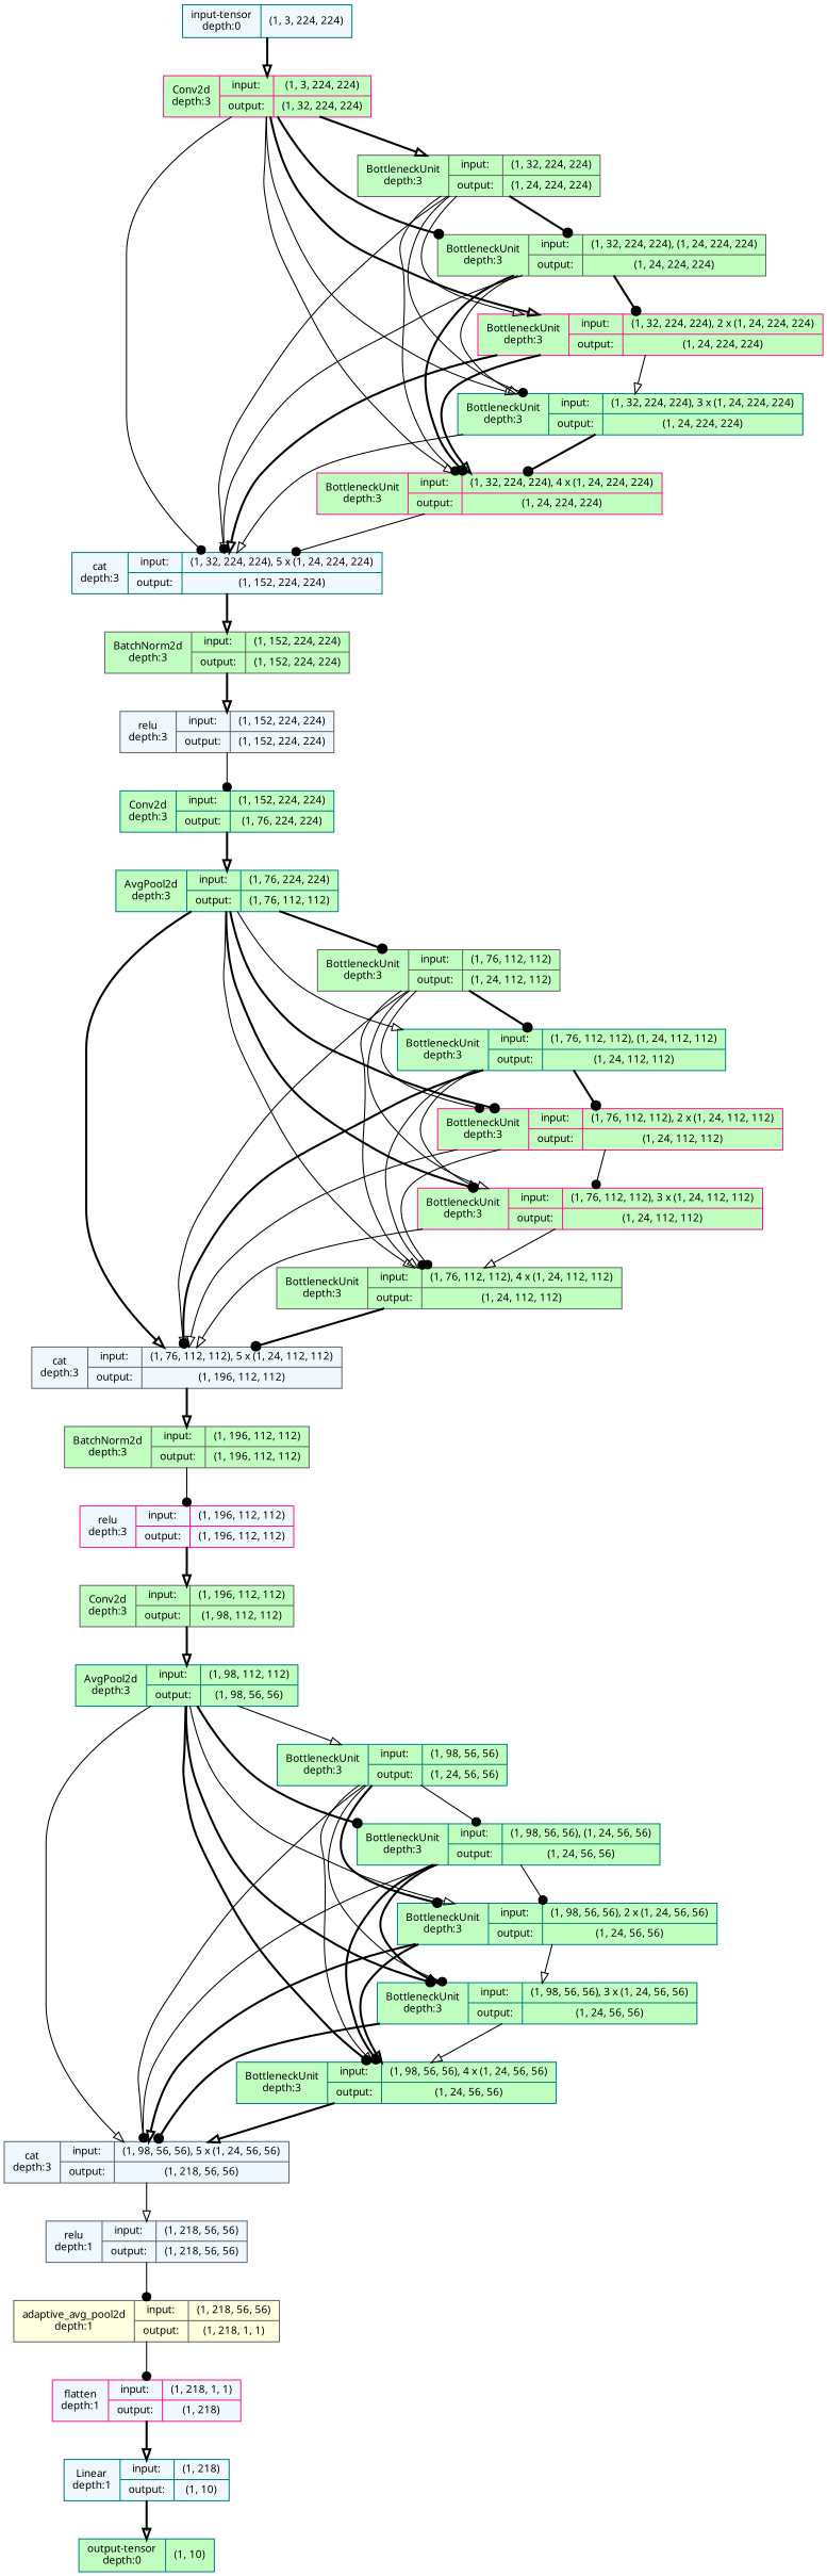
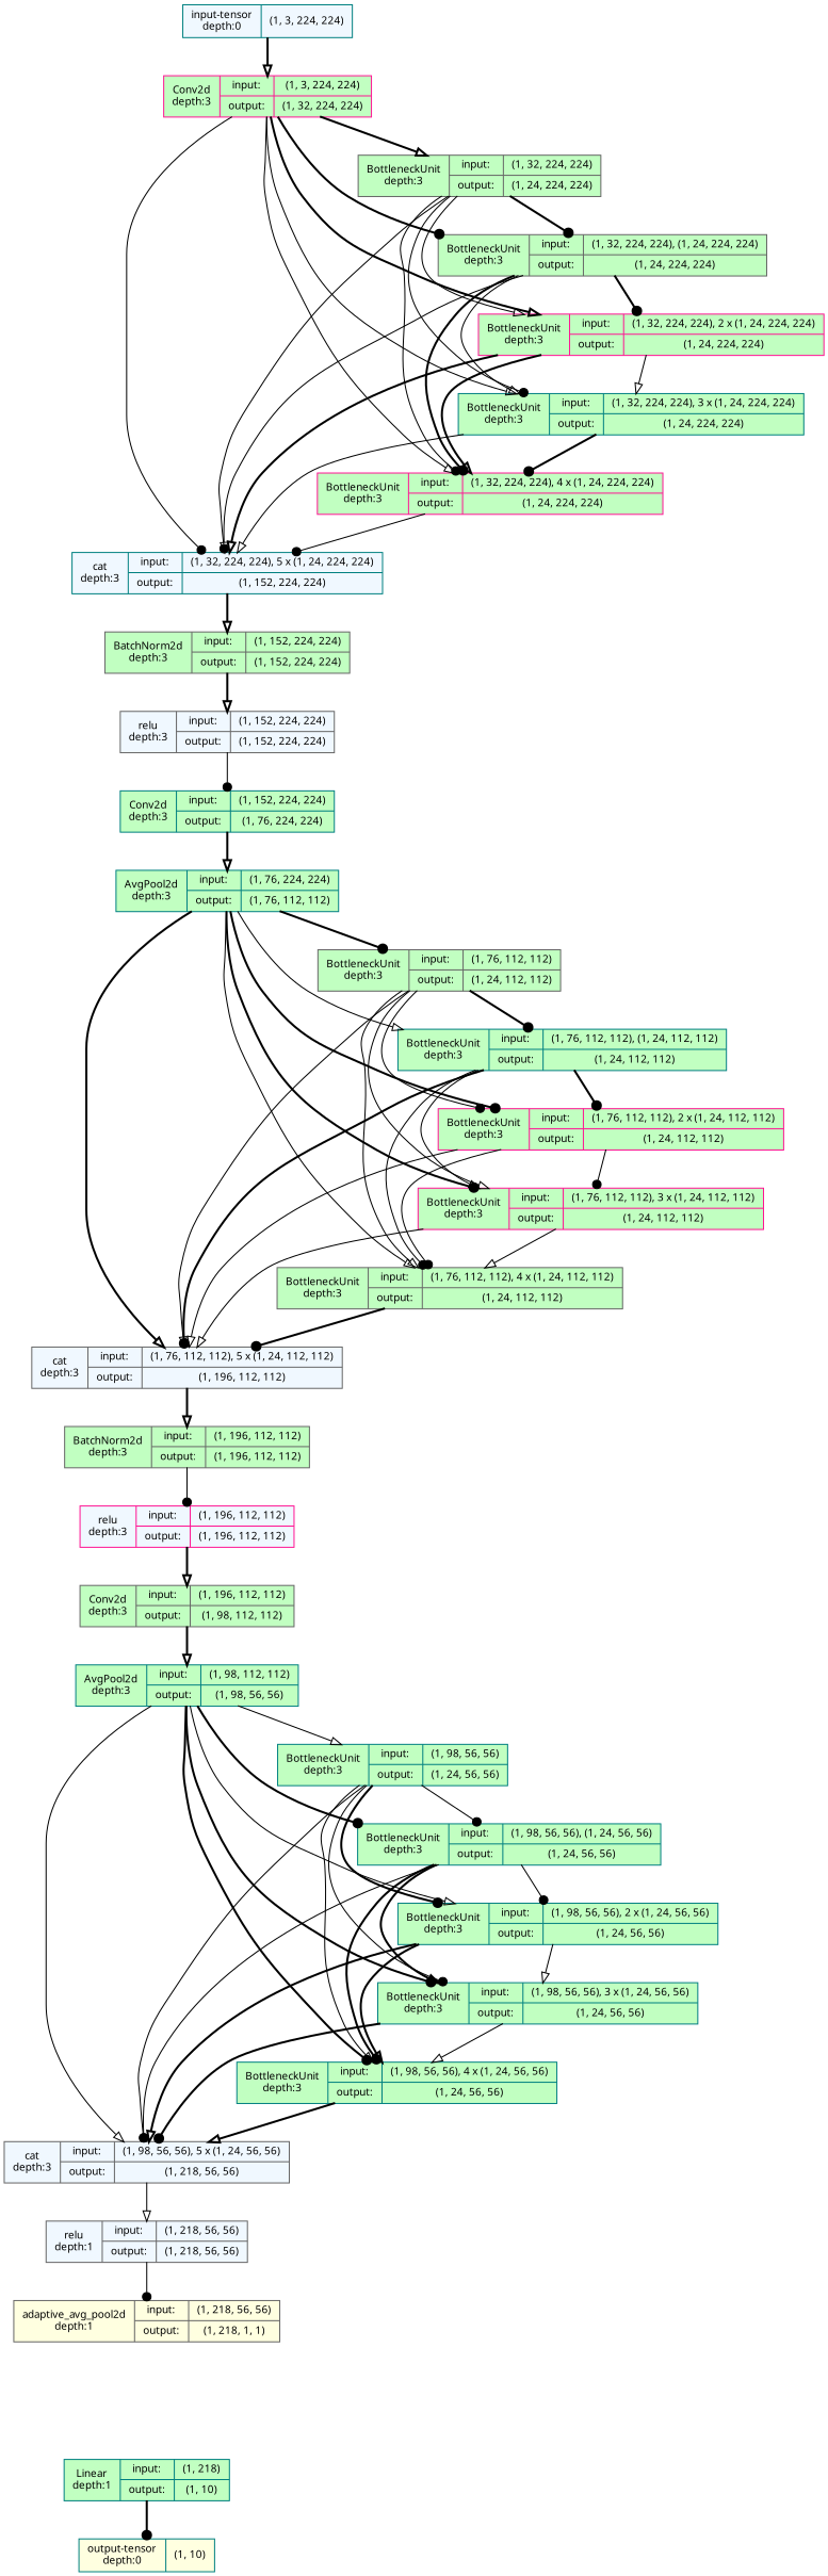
  strict digraph {
    ordering=in
    node [align=left color=teal fillcolor=darkseagreen1 fontname="Linux libertine" fontsize=10 ranksep=0.1 shape=record style=filled]
    edge [arrowhead=onormal fontsize=10 style=solid]
    n1 [fillcolor=aliceblue height=0.2 label="input-tensor&#92;ndepth:0|(1, 3, 224, 224)"]
    n2 [color=deeppink height=0.2 label="Conv2d&#92;ndepth:3|{input:|output:}|{(1, 3, 224, 224)|(1, 32, 224, 224)}"]
    n3 [color=gray40 height=0.2 label="BottleneckUnit&#92;ndepth:3|{input:|output:}|{(1, 32, 224, 224)|(1, 24, 224, 224)}"]
    n4 [color=gray40 height=0.2 label="BottleneckUnit&#92;ndepth:3|{input:|output:}|{(1, 32, 224, 224), (1, 24, 224, 224)|(1, 24, 224, 224)}"]
    n5 [color=deeppink height=0.2 label="BottleneckUnit&#92;ndepth:3|{input:|output:}|{(1, 32, 224, 224), 2 x (1, 24, 224, 224)|(1, 24, 224, 224)}"]
    n6 [height=0.2 label="BottleneckUnit&#92;ndepth:3|{input:|output:}|{(1, 32, 224, 224), 3 x (1, 24, 224, 224)|(1, 24, 224, 224)}"]
    n7 [color=deeppink height=0.2 label="BottleneckUnit&#92;ndepth:3|{input:|output:}|{(1, 32, 224, 224), 4 x (1, 24, 224, 224)|(1, 24, 224, 224)}"]
    n8 [fillcolor=aliceblue height=0.2 label="cat&#92;ndepth:3|{input:|output:}|{(1, 32, 224, 224), 5 x (1, 24, 224, 224)|(1, 152, 224, 224)}"]
    n9 [color=gray40 height=0.2 label="BatchNorm2d&#92;ndepth:3|{input:|output:}|{(1, 152, 224, 224)|(1, 152, 224, 224)}"]
    n10 [color=gray40 fillcolor=aliceblue height=0.2 label="relu&#92;ndepth:3|{input:|output:}|{(1, 152, 224, 224)|(1, 152, 224, 224)}"]
    n11 [height=0.2 label="Conv2d&#92;ndepth:3|{input:|output:}|{(1, 152, 224, 224)|(1, 76, 224, 224)}"]
    n12 [height=0.2 label="AvgPool2d&#92;ndepth:3|{input:|output:}|{(1, 76, 224, 224)|(1, 76, 112, 112)}"]
    n13 [color=gray40 height=0.2 label="BottleneckUnit&#92;ndepth:3|{input:|output:}|{(1, 76, 112, 112)|(1, 24, 112, 112)}"]
    n14 [height=0.2 label="BottleneckUnit&#92;ndepth:3|{input:|output:}|{(1, 76, 112, 112), (1, 24, 112, 112)|(1, 24, 112, 112)}"]
    n15 [color=deeppink height=0.2 label="BottleneckUnit&#92;ndepth:3|{input:|output:}|{(1, 76, 112, 112), 2 x (1, 24, 112, 112)|(1, 24, 112, 112)}"]
    n16 [color=deeppink height=0.2 label="BottleneckUnit&#92;ndepth:3|{input:|output:}|{(1, 76, 112, 112), 3 x (1, 24, 112, 112)|(1, 24, 112, 112)}"]
    n17 [color=gray40 height=0.2 label="BottleneckUnit&#92;ndepth:3|{input:|output:}|{(1, 76, 112, 112), 4 x (1, 24, 112, 112)|(1, 24, 112, 112)}"]
    n18 [color=gray40 fillcolor=aliceblue height=0.2 label="cat&#92;ndepth:3|{input:|output:}|{(1, 76, 112, 112), 5 x (1, 24, 112, 112)|(1, 196, 112, 112)}"]
    n19 [color=gray40 height=0.2 label="BatchNorm2d&#92;ndepth:3|{input:|output:}|{(1, 196, 112, 112)|(1, 196, 112, 112)}"]
    n20 [color=deeppink fillcolor=aliceblue height=0.2 label="relu&#92;ndepth:3|{input:|output:}|{(1, 196, 112, 112)|(1, 196, 112, 112)}"]
    n21 [color=gray40 height=0.2 label="Conv2d&#92;ndepth:3|{input:|output:}|{(1, 196, 112, 112)|(1, 98, 112, 112)}"]
    n22 [height=0.2 label="AvgPool2d&#92;ndepth:3|{input:|output:}|{(1, 98, 112, 112)|(1, 98, 56, 56)}"]
    n23 [height=0.2 label="BottleneckUnit&#92;ndepth:3|{input:|output:}|{(1, 98, 56, 56)|(1, 24, 56, 56)}"]
    n24 [height=0.2 label="BottleneckUnit&#92;ndepth:3|{input:|output:}|{(1, 98, 56, 56), (1, 24, 56, 56)|(1, 24, 56, 56)}"]
    n25 [height=0.2 label="BottleneckUnit&#92;ndepth:3|{input:|output:}|{(1, 98, 56, 56), 2 x (1, 24, 56, 56)|(1, 24, 56, 56)}"]
    n26 [height=0.2 label="BottleneckUnit&#92;ndepth:3|{input:|output:}|{(1, 98, 56, 56), 3 x (1, 24, 56, 56)|(1, 24, 56, 56)}"]
    n27 [height=0.2 label="BottleneckUnit&#92;ndepth:3|{input:|output:}|{(1, 98, 56, 56), 4 x (1, 24, 56, 56)|(1, 24, 56, 56)}"]
    n28 [color=gray40 fillcolor=aliceblue height=0.2 label="cat&#92;ndepth:3|{input:|output:}|{(1, 98, 56, 56), 5 x (1, 24, 56, 56)|(1, 218, 56, 56)}"]
    n29 [color=gray40 fillcolor=aliceblue height=0.2 label="relu&#92;ndepth:1|{input:|output:}|{(1, 218, 56, 56)|(1, 218, 56, 56)}"]
    n30 [color=gray40 fillcolor=lightyellow height=0.2 label="adaptive_avg_pool2d&#92;ndepth:1|{input:|output:}|{(1, 218, 56, 56)|(1, 218, 1, 1)}"]
-   n31 [color=deeppink fillcolor=aliceblue height=0.2 label="flatten&#92;ndepth:1|{input:|output:}|{(1, 218, 1, 1)|(1, 218)}"]
-   n32 [fillcolor=aliceblue height=0.2 label="Linear&#92;ndepth:1|{input:|output:}|{(1, 218)|(1, 10)}"]
-   n33 [height=0.2 label="output-tensor&#92;ndepth:0|(1, 10)"]
+   n32 [height=0.2 label="Linear&#92;ndepth:1|{input:|output:}|{(1, 218)|(1, 10)}"]
+   n33 [fillcolor=lightyellow height=0.2 label="output-tensor&#92;ndepth:0|(1, 10)"]
    n1 -> n2 [style=bold]
    n2 -> n3 [style=bold]
    n2 -> n4 [arrowhead=dot style=bold]
    n2 -> n5 [style=bold]
    n2 -> n6
    n2 -> n7
    n2 -> n8 [arrowhead=dot]
    n3 -> n4 [arrowhead=dot style=bold]
    n3 -> n5
    n3 -> n6 [arrowhead=dot]
    n3 -> n7 [arrowhead=dot]
    n3 -> n8 [arrowhead=dot]
    n4 -> n5 [arrowhead=dot style=bold]
    n4 -> n6
    n4 -> n7 [arrowhead=dot style=bold]
    n4 -> n8
    n5 -> n6
    n5 -> n7 [style=bold]
    n5 -> n8 [style=bold]
    n6 -> n7 [arrowhead=dot style=bold]
    n6 -> n8
    n7 -> n8 [arrowhead=dot]
    n8 -> n9 [style=bold]
    n9 -> n10 [style=bold]
    n10 -> n11 [arrowhead=dot]
    n11 -> n12 [style=bold]
    n12 -> n13 [arrowhead=dot style=bold]
    n12 -> n14
    n12 -> n15 [arrowhead=dot style=bold]
    n12 -> n16 [arrowhead=dot style=bold]
    n12 -> n17
    n12 -> n18 [style=bold]
    n13 -> n14 [arrowhead=dot style=bold]
    n13 -> n15 [arrowhead=dot]
    n13 -> n16
    n13 -> n17
    n13 -> n18
    n14 -> n15 [arrowhead=dot style=bold]
    n14 -> n16
    n14 -> n17 [arrowhead=dot]
    n14 -> n18 [arrowhead=dot style=bold]
    n15 -> n16 [arrowhead=dot]
    n15 -> n17 [arrowhead=dot]
    n15 -> n18
    n16 -> n17
    n16 -> n18
    n17 -> n18 [arrowhead=dot style=bold]
    n18 -> n19 [style=bold]
    n19 -> n20 [arrowhead=dot]
    n20 -> n21 [style=bold]
    n21 -> n22 [style=bold]
    n22 -> n23
    n22 -> n24 [arrowhead=dot style=bold]
    n22 -> n25
    n22 -> n26 [arrowhead=dot style=bold]
    n22 -> n27 [arrowhead=dot style=bold]
    n22 -> n28
    n23 -> n24 [arrowhead=dot]
    n23 -> n25 [arrowhead=dot style=bold]
    n23 -> n26 [arrowhead=dot]
    n23 -> n27
    n23 -> n28 [arrowhead=dot]
    n24 -> n25 [arrowhead=dot]
    n24 -> n26 [style=bold]
    n24 -> n27 [arrowhead=dot style=bold]
    n24 -> n28 [arrowhead=dot]
    n25 -> n26
    n25 -> n27 [style=bold]
    n25 -> n28 [style=bold]
    n26 -> n27
    n26 -> n28 [arrowhead=dot style=bold]
    n27 -> n28 [style=bold]
    n28 -> n29
    n29 -> n30 [arrowhead=dot]
-   n30 -> n31 [arrowhead=dot]
-   n31 -> n32 [style=bold]
-   n32 -> n33 [style=bold]
+   n32 -> n33 [arrowhead=dot style=bold]
  }
